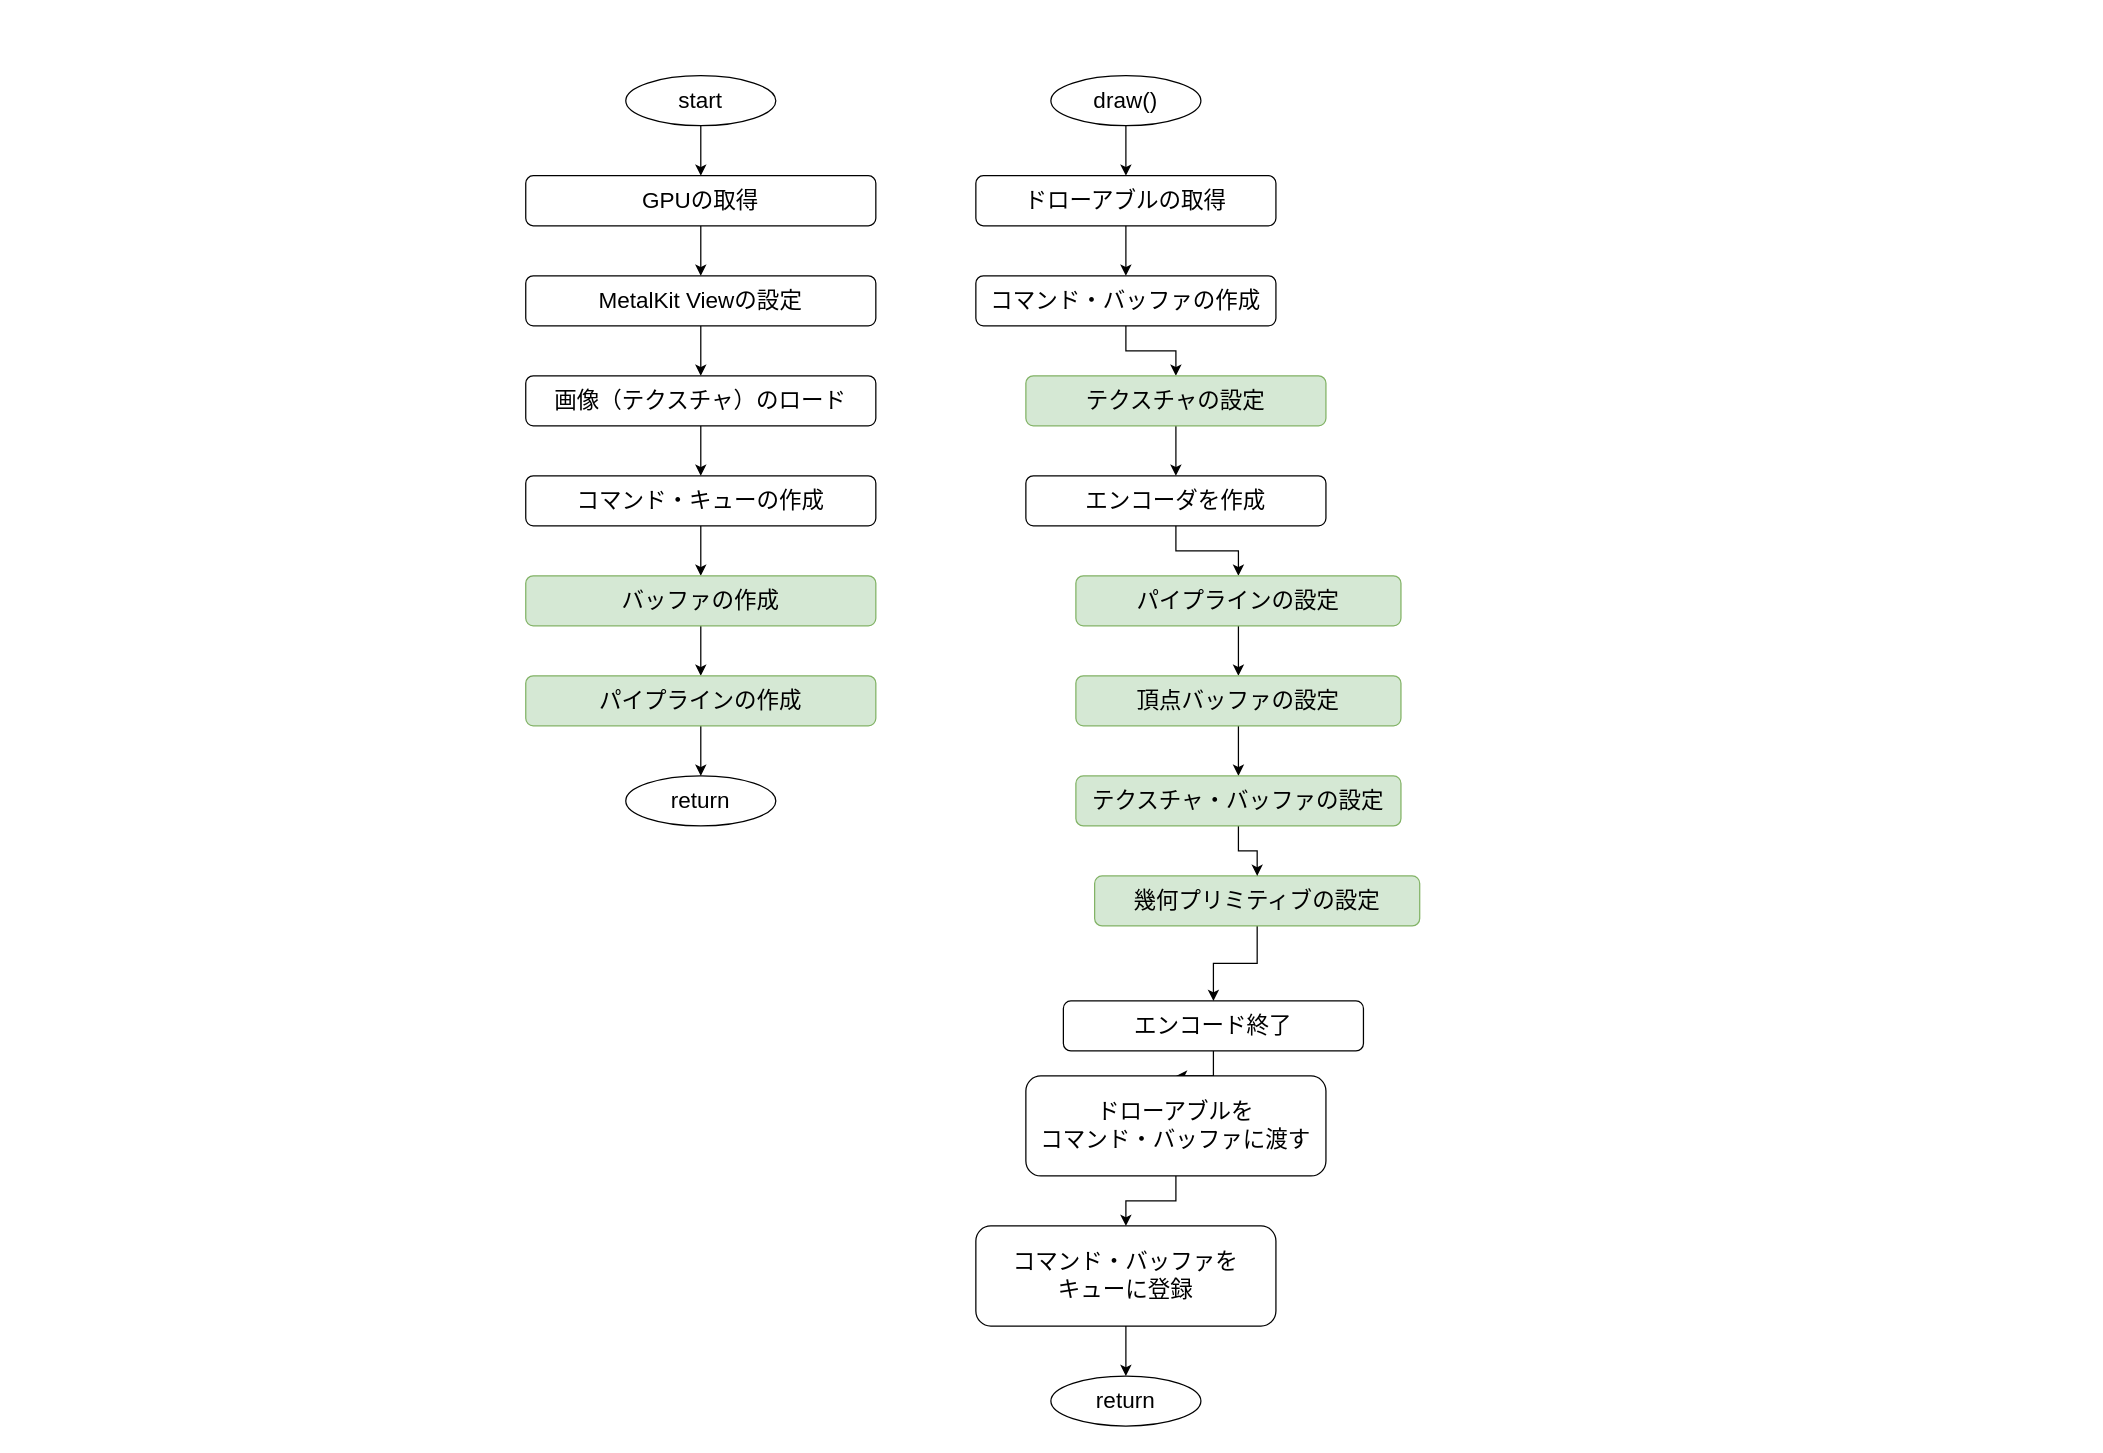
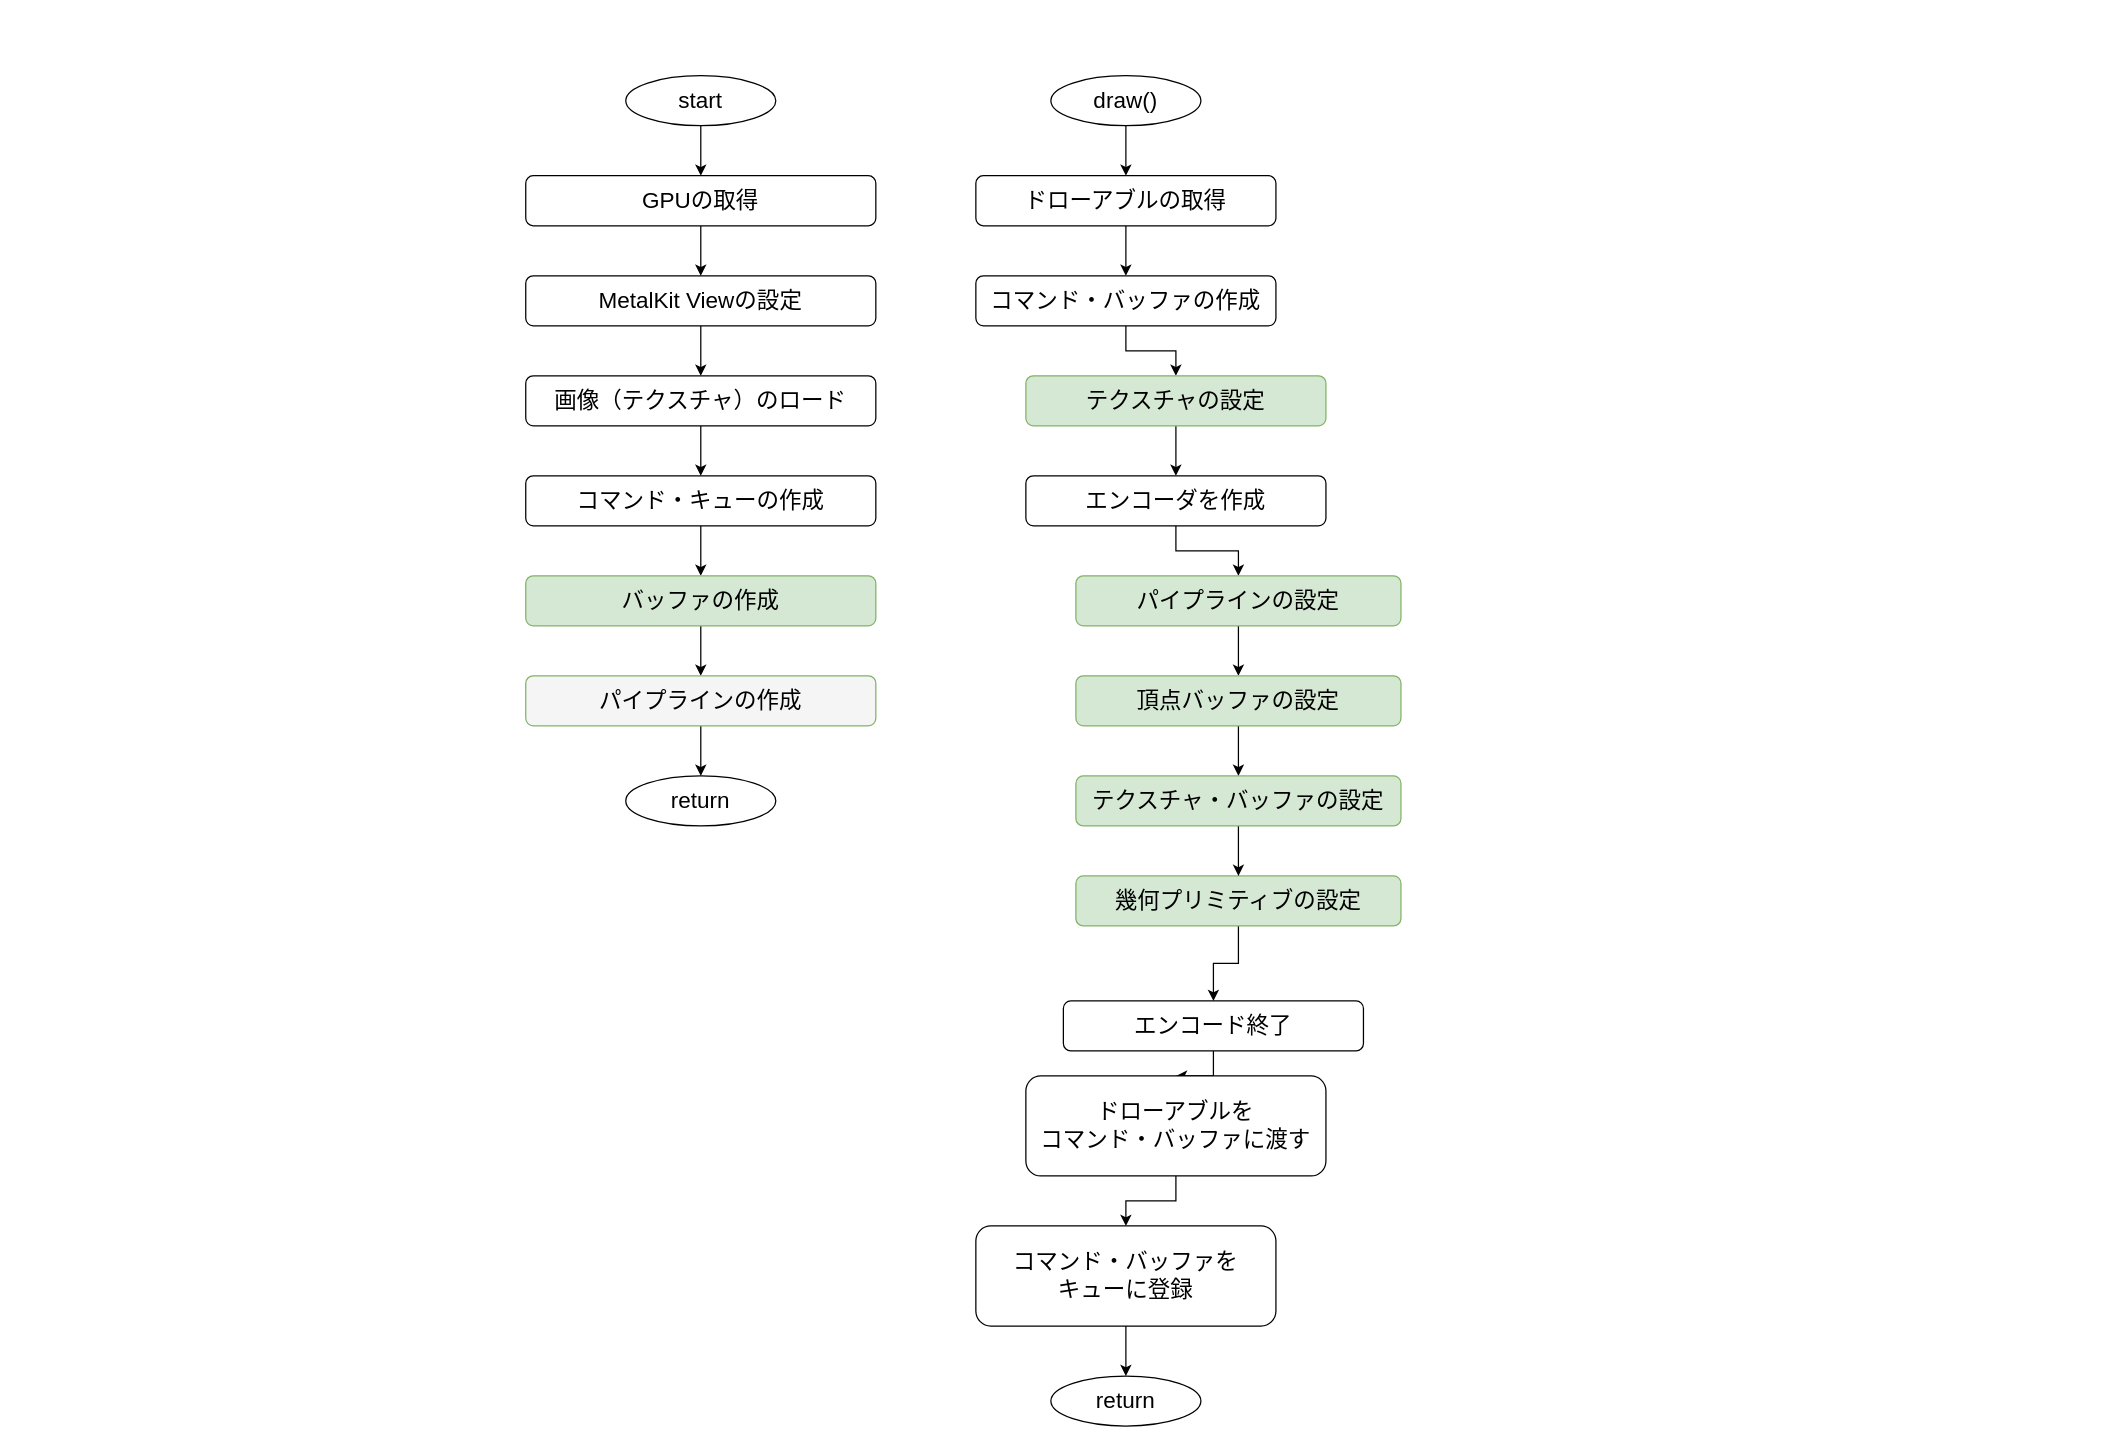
  <mxCell id="0" />
  <mxCell id="1" parent="0" />
  <mxCell id="2" style="edgeStyle=orthogonalEdgeStyle;rounded=0;orthogonalLoop=1;jettySize=auto;html=1;" edge="1" parent="1" source="3" target="28"><mxGeometry relative="1" as="geometry" /></mxCell>
  <mxCell id="3" value="MetalKit Viewの設定" style="rounded=1;whiteSpace=wrap;html=1;fontSize=18;" vertex="1" parent="1"><mxGeometry x="420" y="220" width="280" height="40" as="geometry" /></mxCell>
  <mxCell id="4" style="edgeStyle=orthogonalEdgeStyle;rounded=0;orthogonalLoop=1;jettySize=auto;html=1;entryX=0.5;entryY=0;entryDx=0;entryDy=0;" edge="1" parent="1" source="5" target="7"><mxGeometry relative="1" as="geometry" /></mxCell>
  <mxCell id="5" value="コマンド・キューの作成" style="rounded=1;whiteSpace=wrap;html=1;fontSize=18;" vertex="1" parent="1"><mxGeometry x="420" y="380" width="280" height="40" as="geometry" /></mxCell>
  <mxCell id="6" style="edgeStyle=orthogonalEdgeStyle;rounded=0;orthogonalLoop=1;jettySize=auto;html=1;" edge="1" parent="1" source="7" target="9"><mxGeometry relative="1" as="geometry" /></mxCell>
  <mxCell id="7" value="バッファの作成" style="rounded=1;whiteSpace=wrap;html=1;fontSize=18;fillColor=#d5e8d4;strokeColor=#82b366;" vertex="1" parent="1"><mxGeometry x="420" y="460" width="280" height="40" as="geometry" /></mxCell>
  <mxCell id="8" style="edgeStyle=orthogonalEdgeStyle;rounded=0;orthogonalLoop=1;jettySize=auto;html=1;" edge="1" parent="1" source="9" target="12"><mxGeometry relative="1" as="geometry" /></mxCell>
- <mxCell id="9" value="&lt;p style=&quot;line-height: 120%;&quot;&gt;パイプラインの作成&lt;br&gt;&lt;/p&gt;" style="rounded=1;whiteSpace=wrap;html=1;fontSize=18;fillColor=#d5e8d4;strokeColor=#82b366;" vertex="1" parent="1"><mxGeometry x="420" y="540" width="280" height="40" as="geometry" /></mxCell>
+ <mxCell id="9" value="&lt;p style=&quot;line-height: 120%;&quot;&gt;パイプラインの作成&lt;br&gt;&lt;/p&gt;" style="rounded=1;whiteSpace=wrap;html=1;fontSize=18;fillColor=#f5f5f5;strokeColor=#82b366;" vertex="1" parent="1"><mxGeometry x="420" y="540" width="280" height="40" as="geometry" /></mxCell>
  <mxCell id="10" style="edgeStyle=orthogonalEdgeStyle;rounded=0;orthogonalLoop=1;jettySize=auto;html=1;entryX=0.5;entryY=0;entryDx=0;entryDy=0;" edge="1" parent="1" source="11" target="14"><mxGeometry relative="1" as="geometry" /></mxCell>
  <mxCell id="11" value="start" style="ellipse;whiteSpace=wrap;html=1;fontSize=18;" vertex="1" parent="1"><mxGeometry x="500" y="60" width="120" height="40" as="geometry" /></mxCell>
  <mxCell id="12" value="return" style="ellipse;whiteSpace=wrap;html=1;fontSize=18;" vertex="1" parent="1"><mxGeometry x="500" y="620" width="120" height="40" as="geometry" /></mxCell>
  <mxCell id="13" style="edgeStyle=orthogonalEdgeStyle;rounded=0;orthogonalLoop=1;jettySize=auto;html=1;entryX=0.5;entryY=0;entryDx=0;entryDy=0;" edge="1" parent="1" source="14" target="3"><mxGeometry relative="1" as="geometry" /></mxCell>
  <mxCell id="14" value="GPUの取得" style="rounded=1;whiteSpace=wrap;html=1;fontSize=18;" vertex="1" parent="1"><mxGeometry x="420" y="140" width="280" height="40" as="geometry" /></mxCell>
  <mxCell id="15" style="edgeStyle=orthogonalEdgeStyle;rounded=0;orthogonalLoop=1;jettySize=auto;html=1;" edge="1" parent="1" source="16" target="41"><mxGeometry relative="1" as="geometry" /></mxCell>
  <mxCell id="16" value="コマンド・バッファの作成" style="rounded=1;whiteSpace=wrap;html=1;fontSize=18;" vertex="1" parent="1"><mxGeometry x="780" y="220" width="240" height="40" as="geometry" /></mxCell>
  <mxCell id="17" style="edgeStyle=orthogonalEdgeStyle;rounded=0;orthogonalLoop=1;jettySize=auto;html=1;entryX=0.5;entryY=0;entryDx=0;entryDy=0;" edge="1" parent="1" source="18" target="36"><mxGeometry relative="1" as="geometry" /></mxCell>
  <mxCell id="18" value="エンコーダを作成" style="rounded=1;whiteSpace=wrap;html=1;fontSize=18;" vertex="1" parent="1"><mxGeometry x="820" y="380" width="240" height="40" as="geometry" /></mxCell>
  <mxCell id="19" style="edgeStyle=orthogonalEdgeStyle;rounded=0;orthogonalLoop=1;jettySize=auto;html=1;exitX=0.5;exitY=1;exitDx=0;exitDy=0;" edge="1" parent="1" source="39" target="21"><mxGeometry relative="1" as="geometry"><mxPoint x="970" y="805" as="sourcePoint" /></mxGeometry></mxCell>
  <mxCell id="20" style="edgeStyle=orthogonalEdgeStyle;rounded=0;orthogonalLoop=1;jettySize=auto;html=1;entryX=0.5;entryY=0;entryDx=0;entryDy=0;" edge="1" parent="1" source="21" target="30"><mxGeometry relative="1" as="geometry" /></mxCell>
  <mxCell id="21" value="エンコード終了" style="rounded=1;whiteSpace=wrap;html=1;fontSize=18;" vertex="1" parent="1"><mxGeometry x="850" y="800" width="240" height="40" as="geometry" /></mxCell>
  <mxCell id="22" style="edgeStyle=orthogonalEdgeStyle;rounded=0;orthogonalLoop=1;jettySize=auto;html=1;entryX=0.5;entryY=0;entryDx=0;entryDy=0;" edge="1" parent="1" source="23" target="26"><mxGeometry relative="1" as="geometry" /></mxCell>
  <mxCell id="23" value="draw()" style="ellipse;whiteSpace=wrap;html=1;fontSize=18;" vertex="1" parent="1"><mxGeometry x="840" y="60" width="120" height="40" as="geometry" /></mxCell>
  <mxCell id="24" value="return" style="ellipse;whiteSpace=wrap;html=1;fontSize=18;" vertex="1" parent="1"><mxGeometry x="840" y="1100" width="120" height="40" as="geometry" /></mxCell>
  <mxCell id="25" style="edgeStyle=orthogonalEdgeStyle;rounded=0;orthogonalLoop=1;jettySize=auto;html=1;entryX=0.5;entryY=0;entryDx=0;entryDy=0;" edge="1" parent="1" source="26" target="16"><mxGeometry relative="1" as="geometry" /></mxCell>
  <mxCell id="26" value="ドローアブルの取得" style="rounded=1;whiteSpace=wrap;html=1;fontSize=18;" vertex="1" parent="1"><mxGeometry x="780" y="140" width="240" height="40" as="geometry" /></mxCell>
  <mxCell id="27" style="edgeStyle=orthogonalEdgeStyle;rounded=0;orthogonalLoop=1;jettySize=auto;html=1;entryX=0.5;entryY=0;entryDx=0;entryDy=0;" edge="1" parent="1" source="28" target="5"><mxGeometry relative="1" as="geometry" /></mxCell>
  <mxCell id="28" value="画像（テクスチャ）のロード" style="rounded=1;whiteSpace=wrap;html=1;fontSize=18;" vertex="1" parent="1"><mxGeometry x="420" y="300" width="280" height="40" as="geometry" /></mxCell>
  <mxCell id="29" style="edgeStyle=orthogonalEdgeStyle;rounded=0;orthogonalLoop=1;jettySize=auto;html=1;entryX=0.5;entryY=0;entryDx=0;entryDy=0;" edge="1" parent="1" source="30" target="32"><mxGeometry relative="1" as="geometry" /></mxCell>
  <mxCell id="30" value="ドローアブルを&lt;br&gt;コマンド・バッファに渡す" style="rounded=1;whiteSpace=wrap;html=1;fontSize=18;" vertex="1" parent="1"><mxGeometry x="820" y="860" width="240" height="80" as="geometry" /></mxCell>
  <mxCell id="31" style="edgeStyle=orthogonalEdgeStyle;rounded=0;orthogonalLoop=1;jettySize=auto;html=1;" edge="1" parent="1" source="32" target="24"><mxGeometry relative="1" as="geometry" /></mxCell>
  <mxCell id="32" value="コマンド・バッファを&lt;br&gt;キューに登録" style="rounded=1;whiteSpace=wrap;html=1;fontSize=18;" vertex="1" parent="1"><mxGeometry x="780" y="980" width="240" height="80" as="geometry" /></mxCell>
  <mxCell id="33" value="" style="rounded=0;whiteSpace=wrap;html=1;strokeColor=none;fillColor=none;" vertex="1" parent="1"><mxGeometry width="40" height="40" as="geometry" x="20" y="20" /></mxCell>
  <mxCell id="34" value="" style="rounded=0;whiteSpace=wrap;html=1;strokeColor=none;fillColor=none;" vertex="1" parent="1"><mxGeometry x="1620" width="40" height="40" as="geometry" y="20" /></mxCell>
  <mxCell id="35" style="edgeStyle=orthogonalEdgeStyle;rounded=0;orthogonalLoop=1;jettySize=auto;html=1;entryX=0.5;entryY=0;entryDx=0;entryDy=0;fontFamily=Helvetica;fontSize=18;fontColor=default;" edge="1" parent="1" source="36" target="38"><mxGeometry relative="1" as="geometry" /></mxCell>
  <mxCell id="36" value="パイプラインの設定" style="rounded=1;whiteSpace=wrap;html=1;fontSize=18;fillColor=#d5e8d4;strokeColor=#82b366;" vertex="1" parent="1"><mxGeometry x="860" y="460" width="260" height="40" as="geometry" /></mxCell>
  <mxCell id="37" style="edgeStyle=orthogonalEdgeStyle;rounded=0;orthogonalLoop=1;jettySize=auto;html=1;entryX=0.5;entryY=0;entryDx=0;entryDy=0;fontFamily=Helvetica;fontSize=18;fontColor=default;" edge="1" parent="1" source="38" target="43"><mxGeometry relative="1" as="geometry" /></mxCell>
  <mxCell id="38" value="頂点バッファの設定" style="rounded=1;whiteSpace=wrap;html=1;fontSize=18;fillColor=#d5e8d4;strokeColor=#82b366;" vertex="1" parent="1"><mxGeometry x="860" y="540" width="260" height="40" as="geometry" /></mxCell>
- <mxCell id="39" value="幾何プリミティブの設定" style="rounded=1;whiteSpace=wrap;html=1;fontSize=18;fillColor=#d5e8d4;strokeColor=#82b366;" vertex="1" parent="1"><mxGeometry x="875" y="700" width="260" height="40" as="geometry" /></mxCell>
+ <mxCell id="39" value="幾何プリミティブの設定" style="rounded=1;whiteSpace=wrap;html=1;fontSize=18;fillColor=#d5e8d4;strokeColor=#82b366;" vertex="1" parent="1"><mxGeometry x="860" y="700" width="260" height="40" as="geometry" /></mxCell>
  <mxCell id="40" style="edgeStyle=orthogonalEdgeStyle;rounded=0;orthogonalLoop=1;jettySize=auto;html=1;" edge="1" parent="1" source="41" target="18"><mxGeometry relative="1" as="geometry" /></mxCell>
  <mxCell id="41" value="テクスチャの設定" style="rounded=1;whiteSpace=wrap;html=1;fontSize=18;fillColor=#d5e8d4;strokeColor=#82b366;" vertex="1" parent="1"><mxGeometry x="820" y="300" width="240" height="40" as="geometry" /></mxCell>
  <mxCell id="42" style="edgeStyle=orthogonalEdgeStyle;rounded=0;orthogonalLoop=1;jettySize=auto;html=1;" edge="1" parent="1" source="43" target="39"><mxGeometry relative="1" as="geometry" /></mxCell>
  <mxCell id="43" value="テクスチャ・バッファの設定" style="rounded=1;whiteSpace=wrap;html=1;fontSize=18;fillColor=#d5e8d4;strokeColor=#82b366;" vertex="1" parent="1"><mxGeometry x="860" y="620" width="260" height="40" as="geometry" /></mxCell>
